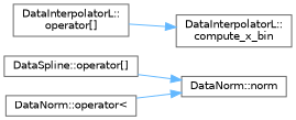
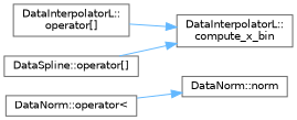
  digraph {
    rankdir=RL
    node [color=grey40 fillcolor=white fontname=Helvetica fontsize=10 shape=box style=filled]
    edge [color=steelblue1 dir=back fontname=Helvetica fontsize=10 labelfontname=Helvetica labelfontsize=10 style=solid]
    n1 [height=0.2 label="DataInterpolatorL::\lcompute_x_bin" width=0.4]
    n2 [height=0.2 label="DataInterpolatorL::\loperator[]" width=0.4]
    n3 [height=0.2 label="DataSpline::operator[]" width=0.4]
    n4 [height=0.2 label="DataNorm::norm" width=0.4]
    n5 [height=0.2 label="DataNorm::operator\<" width=0.4]
    n1 -> n2
-   n4 -> n3
+   n1 -> n3
    n4 -> n5
  }
